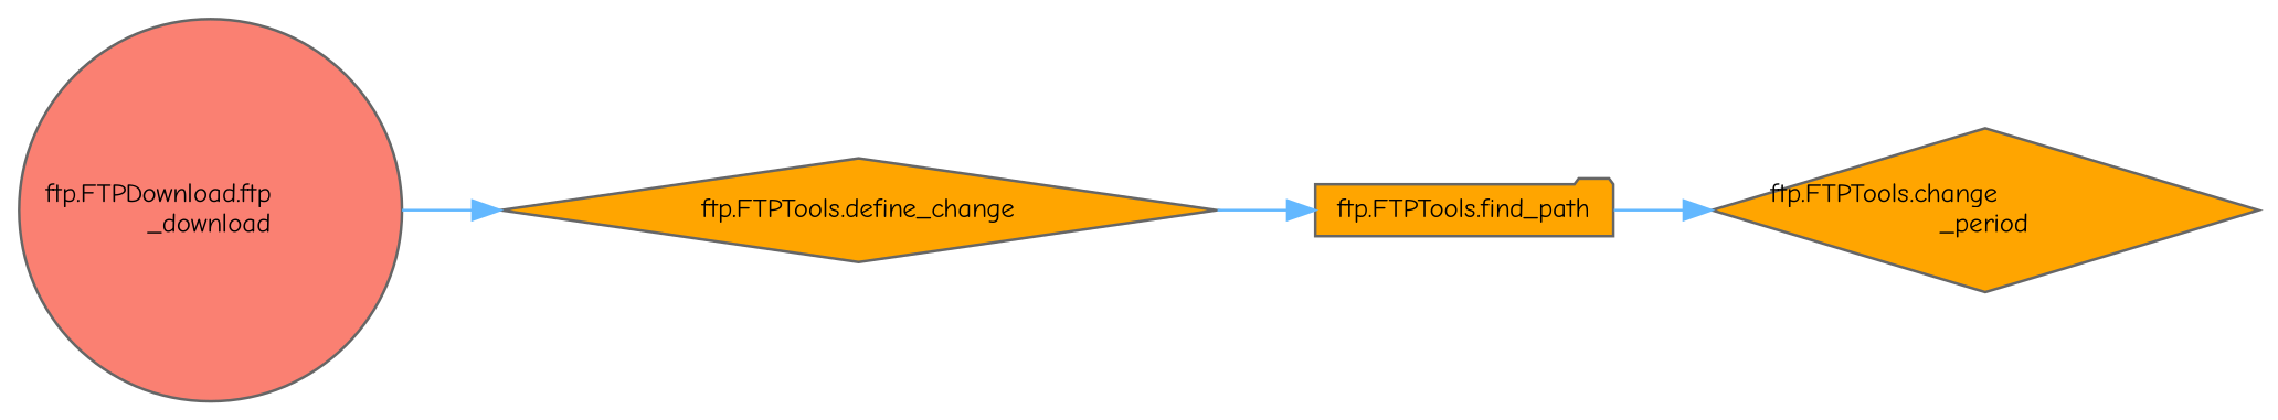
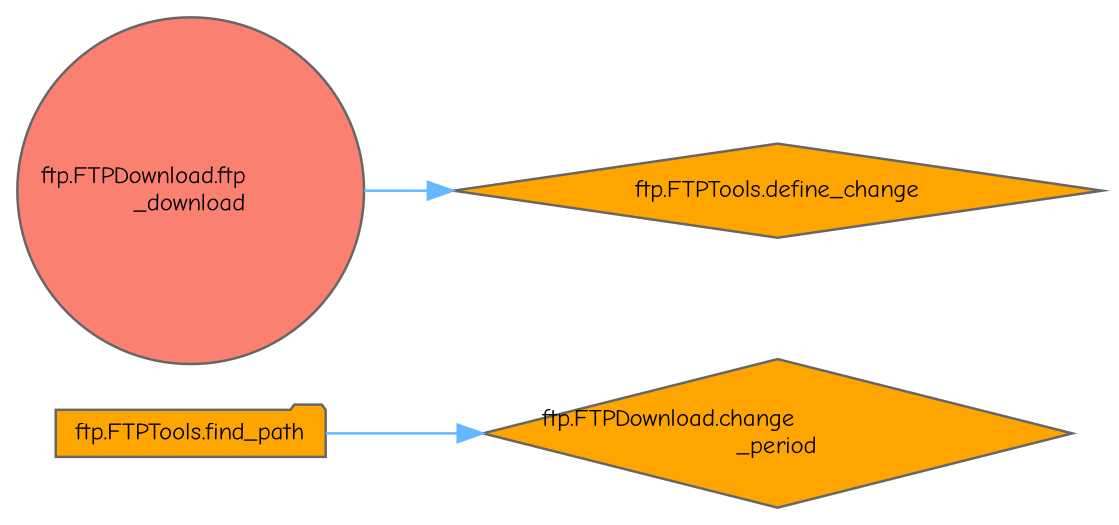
  digraph {
    fontname="Comic Neue"
    rankdir=RL
    node [color=grey40 fillcolor=orange fontname="Comic Neue" fontsize=10 shape=diamond style=filled]
    edge [color=steelblue1 dir=back fontname="Comic Neue" fontsize=10 labelfontname=Helvetica labelfontsize=10 style=solid]
-   n1 [color=gray40 fontcolor=black height=0.2 label="ftp.FTPTools.change\l_period" width=0.4]
+   n1 [color=gray40 fontcolor=black height=0.2 label="ftp.FTPDownload.change\l_period" width=0.4]
    n2 [height=0.2 label="ftp.FTPTools.find_path" shape=folder width=0.4]
    n3 [height=0.2 label="ftp.FTPTools.define_change" width=0.4]
    n4 [fillcolor=salmon height=0.2 label="ftp.FTPDownload.ftp\l_download" shape=circle width=0.4]
    n1 -> n2
-   n2 -> n3
    n3 -> n4
  }
